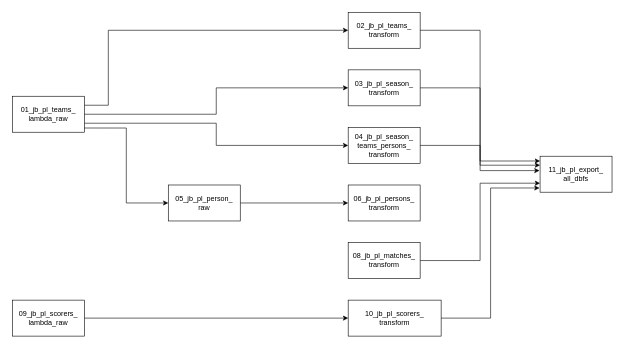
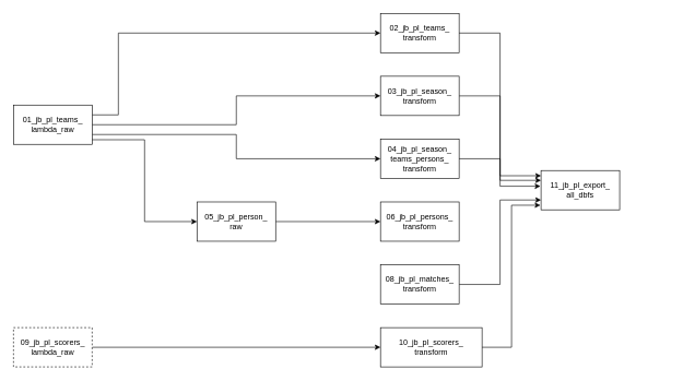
  <mxCell id="0" />
  <mxCell id="1" parent="0" />
  <mxCell id="2" style="edgeStyle=orthogonalEdgeStyle;rounded=0;orthogonalLoop=1;jettySize=auto;html=1;entryX=0;entryY=0.5;entryDx=0;entryDy=0;exitX=1;exitY=0.25;exitDx=0;exitDy=0;" edge="1" parent="1" source="6" target="7"><mxGeometry relative="1" as="geometry"><Array as="points"><mxPoint x="180" y="175" /><mxPoint x="180" y="50" /></Array></mxGeometry></mxCell>
  <mxCell id="3" style="edgeStyle=orthogonalEdgeStyle;rounded=0;orthogonalLoop=1;jettySize=auto;html=1;" edge="1" parent="1" source="6" target="9"><mxGeometry relative="1" as="geometry" /></mxCell>
  <mxCell id="4" style="edgeStyle=orthogonalEdgeStyle;rounded=0;orthogonalLoop=1;jettySize=auto;html=1;entryX=0;entryY=0.5;entryDx=0;entryDy=0;exitX=1;exitY=0.75;exitDx=0;exitDy=0;" edge="1" parent="1" source="6" target="10"><mxGeometry relative="1" as="geometry" /></mxCell>
  <mxCell id="5" style="edgeStyle=orthogonalEdgeStyle;rounded=0;orthogonalLoop=1;jettySize=auto;html=1;entryX=0;entryY=0.5;entryDx=0;entryDy=0;exitX=0.983;exitY=0.883;exitDx=0;exitDy=0;exitPerimeter=0;" edge="1" parent="1" source="6" target="12"><mxGeometry relative="1" as="geometry" /></mxCell>
  <mxCell id="6" value="01_jb_pl_teams_&lt;div&gt;lambda_raw&lt;/div&gt;" style="rounded=0;html=1;whiteSpace=wrap;labelPosition=center;verticalLabelPosition=middle;align=center;verticalAlign=middle;" vertex="1" parent="1"><mxGeometry x="20" y="160" width="120" height="60" as="geometry" /></mxCell>
  <mxCell id="7" value="02_jb_pl_teams_&lt;div&gt;transform&lt;/div&gt;" style="rounded=0;whiteSpace=wrap;html=1;" vertex="1" parent="1"><mxGeometry x="580" y="20" width="120" height="60" as="geometry" /></mxCell>
  <mxCell id="8" style="edgeStyle=orthogonalEdgeStyle;rounded=0;orthogonalLoop=1;jettySize=auto;html=1;entryX=0;entryY=0.25;entryDx=0;entryDy=0;" edge="1" parent="1" source="9" target="19"><mxGeometry relative="1" as="geometry" /></mxCell>
  <mxCell id="9" value="03_jb_pl_season_&lt;div&gt;transform&lt;/div&gt;" style="rounded=0;whiteSpace=wrap;html=1;" vertex="1" parent="1"><mxGeometry x="580" y="116" width="120" height="60" as="geometry" /></mxCell>
  <mxCell id="10" value="04_jb_pl_season_&lt;div&gt;teams_&lt;span style=&quot;background-color: transparent; color: light-dark(rgb(0, 0, 0), rgb(255, 255, 255));&quot;&gt;persons_&lt;/span&gt;&lt;/div&gt;&lt;div&gt;&lt;span style=&quot;background-color: transparent; color: light-dark(rgb(0, 0, 0), rgb(255, 255, 255));&quot;&gt;transform&lt;/span&gt;&lt;/div&gt;" style="rounded=0;whiteSpace=wrap;html=1;" vertex="1" parent="1"><mxGeometry x="580" y="212" width="120" height="60" as="geometry" /></mxCell>
  <mxCell id="11" style="edgeStyle=orthogonalEdgeStyle;rounded=0;orthogonalLoop=1;jettySize=auto;html=1;entryX=0;entryY=0.5;entryDx=0;entryDy=0;" edge="1" parent="1" source="12" target="13"><mxGeometry relative="1" as="geometry" /></mxCell>
- <mxCell id="12" value="05_jb_pl_person_&lt;div&gt;raw&lt;/div&gt;" style="rounded=0;whiteSpace=wrap;html=1;" vertex="1" parent="1"><mxGeometry x="280" y="308" width="120" height="60" as="geometry" /></mxCell>
+ <mxCell id="12" value="05_jb_pl_person_&lt;div&gt;raw&lt;/div&gt;" style="rounded=0;whiteSpace=wrap;html=1;" vertex="1" parent="1"><mxGeometry x="300" y="308" width="120" height="60" as="geometry" /></mxCell>
  <mxCell id="13" value="06_jb_pl_persons_&lt;div&gt;transform&lt;/div&gt;" style="rounded=0;whiteSpace=wrap;html=1;" vertex="1" parent="1"><mxGeometry x="580" y="308" width="120" height="60" as="geometry" /></mxCell>
  <mxCell id="14" style="edgeStyle=orthogonalEdgeStyle;rounded=0;orthogonalLoop=1;jettySize=auto;html=1;entryX=0;entryY=0.75;entryDx=0;entryDy=0;" edge="1" parent="1" source="15" target="19"><mxGeometry relative="1" as="geometry" /></mxCell>
  <mxCell id="15" value="08_jb_pl_matches_&lt;div&gt;transform&lt;/div&gt;" style="rounded=0;whiteSpace=wrap;html=1;" vertex="1" parent="1"><mxGeometry x="580" y="404" width="120" height="60" as="geometry" /></mxCell>
  <mxCell id="16" style="edgeStyle=orthogonalEdgeStyle;rounded=0;orthogonalLoop=1;jettySize=auto;html=1;entryX=0;entryY=0.5;entryDx=0;entryDy=0;" edge="1" parent="1" source="17" target="18"><mxGeometry relative="1" as="geometry" /></mxCell>
- <mxCell id="17" value="09_jb_pl_scorers_&lt;div&gt;lambda_raw&lt;/div&gt;" style="rounded=0;whiteSpace=wrap;html=1;" vertex="1" parent="1"><mxGeometry x="20" y="500" width="120" height="60" as="geometry" /></mxCell>
+ <mxCell id="17" value="09_jb_pl_scorers_&lt;div&gt;lambda_raw&lt;/div&gt;" style="rounded=0;whiteSpace=wrap;html=1;dashed=1;" vertex="1" parent="1"><mxGeometry x="20" y="500" width="120" height="60" as="geometry" /></mxCell>
  <mxCell id="18" value="10_jb_pl_scorers_&lt;div&gt;transform&lt;/div&gt;" style="rounded=0;whiteSpace=wrap;html=1;" vertex="1" parent="1"><mxGeometry x="580" y="500" width="155" height="60" as="geometry" /></mxCell>
- <mxCell id="19" value="11_jb_pl_export_&lt;div&gt;all_dbfs&lt;/div&gt;" style="rounded=0;whiteSpace=wrap;html=1;" vertex="1" parent="1"><mxGeometry x="900" y="260" width="120" height="60" as="geometry" /></mxCell>
+ <mxCell id="19" value="11_jb_pl_export_&lt;div&gt;all_dbfs&lt;/div&gt;" style="rounded=0;whiteSpace=wrap;html=1;" vertex="1" parent="1"><mxGeometry x="825" y="260" width="120" height="60" as="geometry" /></mxCell>
  <mxCell id="20" style="edgeStyle=orthogonalEdgeStyle;rounded=0;orthogonalLoop=1;jettySize=auto;html=1;entryX=0;entryY=0.133;entryDx=0;entryDy=0;entryPerimeter=0;" edge="1" parent="1" source="7" target="19"><mxGeometry relative="1" as="geometry" /></mxCell>
  <mxCell id="21" style="edgeStyle=orthogonalEdgeStyle;rounded=0;orthogonalLoop=1;jettySize=auto;html=1;entryX=-0.008;entryY=0.4;entryDx=0;entryDy=0;entryPerimeter=0;" edge="1" parent="1" source="10" target="19"><mxGeometry relative="1" as="geometry" /></mxCell>
  <mxCell id="22" style="edgeStyle=orthogonalEdgeStyle;rounded=0;orthogonalLoop=1;jettySize=auto;html=1;entryX=-0.008;entryY=0.883;entryDx=0;entryDy=0;entryPerimeter=0;" edge="1" parent="1" source="18" target="19"><mxGeometry relative="1" as="geometry" /></mxCell>
